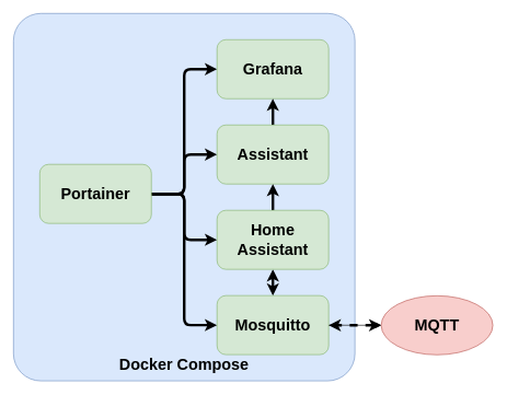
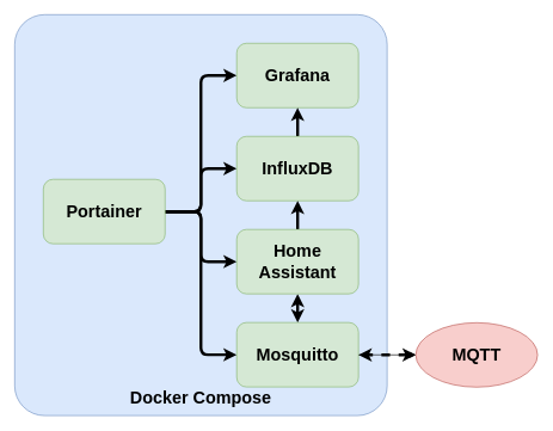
  <mxCell id="0" />
  <mxCell id="1" parent="0" />
  <mxCell id="2" value="&lt;h1 style=&quot;margin-bottom: 0px; margin-top: 510px; margin-right: 0px;&quot;&gt;Docker Compose&lt;/h1&gt;" style="rounded=1;whiteSpace=wrap;html=1;fillColor=#dae8fc;strokeColor=#6c8ebf;arcSize=8;" parent="1" vertex="1"><mxGeometry x="20" y="20" width="520" height="560" as="geometry" /></mxCell>
  <mxCell id="3" style="edgeStyle=orthogonalEdgeStyle;html=1;exitX=1;exitY=0.5;exitDx=0;exitDy=0;entryX=0;entryY=0.5;entryDx=0;entryDy=0;fontSize=11;strokeWidth=4;" parent="1" source="7" target="10" edge="1"><mxGeometry relative="1" as="geometry" /></mxCell>
  <mxCell id="4" style="edgeStyle=orthogonalEdgeStyle;html=1;exitX=1;exitY=0.5;exitDx=0;exitDy=0;entryX=0;entryY=0.5;entryDx=0;entryDy=0;fontSize=11;strokeWidth=4;" parent="1" source="7" target="13" edge="1"><mxGeometry relative="1" as="geometry" /></mxCell>
  <mxCell id="5" style="edgeStyle=orthogonalEdgeStyle;html=1;exitX=1;exitY=0.5;exitDx=0;exitDy=0;entryX=0;entryY=0.5;entryDx=0;entryDy=0;fontSize=11;strokeWidth=4;" parent="1" source="7" target="8" edge="1"><mxGeometry relative="1" as="geometry" /></mxCell>
  <mxCell id="6" style="edgeStyle=orthogonalEdgeStyle;html=1;exitX=1;exitY=0.5;exitDx=0;exitDy=0;entryX=0;entryY=0.5;entryDx=0;entryDy=0;fontSize=11;strokeWidth=4;" parent="1" source="7" target="15" edge="1"><mxGeometry relative="1" as="geometry" /></mxCell>
  <mxCell id="7" value="&lt;h1&gt;Portainer&lt;/h1&gt;" style="rounded=1;whiteSpace=wrap;html=1;fillColor=#d5e8d4;strokeColor=#82b366;" parent="1" vertex="1"><mxGeometry x="60" y="250" width="170" height="90" as="geometry" /></mxCell>
  <mxCell id="8" value="&lt;h1&gt;Grafana&lt;/h1&gt;" style="rounded=1;whiteSpace=wrap;html=1;fillColor=#d5e8d4;strokeColor=#82b366;" parent="1" vertex="1"><mxGeometry x="330" y="60" width="170" height="90" as="geometry" /></mxCell>
  <mxCell id="9" value="" style="edgeStyle=none;html=1;fontSize=11;strokeWidth=4;" parent="1" source="10" target="8" edge="1"><mxGeometry relative="1" as="geometry" /></mxCell>
- <mxCell id="10" value="&lt;h1&gt;Assistant&lt;/h1&gt;" style="rounded=1;whiteSpace=wrap;html=1;fillColor=#d5e8d4;strokeColor=#82b366;" parent="1" vertex="1"><mxGeometry x="330" y="190" width="170" height="90" as="geometry" /></mxCell>
+ <mxCell id="10" value="&lt;h1&gt;InfluxDB&lt;/h1&gt;" style="rounded=1;whiteSpace=wrap;html=1;fillColor=#d5e8d4;strokeColor=#82b366;" parent="1" vertex="1"><mxGeometry x="330" y="190" width="170" height="90" as="geometry" /></mxCell>
  <mxCell id="11" value="" style="edgeStyle=none;html=1;fontSize=11;strokeWidth=4;" parent="1" source="13" target="10" edge="1"><mxGeometry relative="1" as="geometry" /></mxCell>
  <mxCell id="12" value="" style="edgeStyle=none;html=1;startArrow=classic;startFill=1;fontSize=11;strokeWidth=4;" parent="1" source="13" target="15" edge="1"><mxGeometry relative="1" as="geometry" /></mxCell>
  <mxCell id="13" value="&lt;h1&gt;Home Assistant&lt;/h1&gt;" style="rounded=1;whiteSpace=wrap;html=1;fillColor=#d5e8d4;strokeColor=#82b366;" parent="1" vertex="1"><mxGeometry x="330" y="320" width="170" height="90" as="geometry" /></mxCell>
  <mxCell id="14" value="" style="edgeStyle=none;html=1;" parent="1" source="15" target="17" edge="1"><mxGeometry relative="1" as="geometry" /></mxCell>
  <mxCell id="15" value="&lt;h1&gt;Mosquitto&lt;/h1&gt;" style="rounded=1;whiteSpace=wrap;html=1;fillColor=#d5e8d4;strokeColor=#82b366;" parent="1" vertex="1"><mxGeometry x="330" y="450" width="170" height="90" as="geometry" /></mxCell>
  <mxCell id="16" style="edgeStyle=none;html=1;startArrow=classic;startFill=1;fontSize=11;strokeWidth=4;dashed=1;exitX=0;exitY=0.5;exitDx=0;exitDy=0;" parent="1" source="17" target="15" edge="1"><mxGeometry relative="1" as="geometry"><mxPoint x="650" y="570" as="sourcePoint" /></mxGeometry></mxCell>
  <mxCell id="17" value="&lt;h1&gt;MQTT&lt;/h1&gt;" style="ellipse;whiteSpace=wrap;html=1;fillColor=#f8cecc;strokeColor=#b85450;" parent="1" vertex="1"><mxGeometry x="580" y="450.263" width="170" height="90" as="geometry" /></mxCell>
